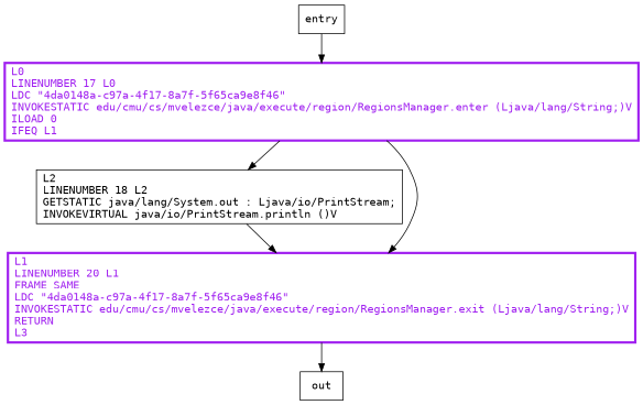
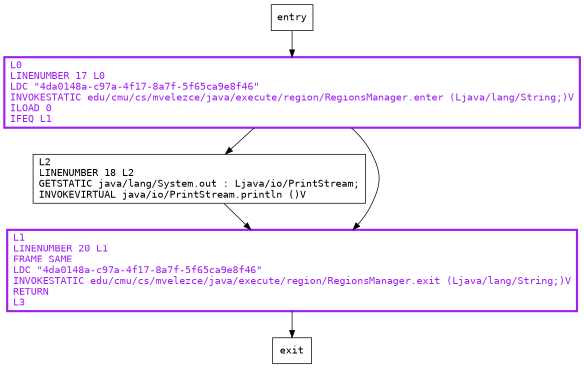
  digraph {
    fontname="DejaVu Sans Mono"
    node [shape=record fontname="DejaVu Sans Mono"]
    edge [fontname="DejaVu Sans Mono"]
    n1 [label="L2\lLINENUMBER 18 L2\lGETSTATIC java/lang/System.out : Ljava/io/PrintStream;\lINVOKEVIRTUAL java/io/PrintStream.println ()V\l"]
    n2 [color=purple fontcolor=purple label="L1\lLINENUMBER 20 L1\lFRAME SAME\lLDC \"4da0148a-c97a-4f17-8a7f-5f65ca9e8f46\"\lINVOKESTATIC edu/cmu/cs/mvelezce/java/execute/region/RegionsManager.exit (Ljava/lang/String;)V\lRETURN\lL3\l" penwidth=3]
-   exit [label=out]
+   exit
    n4 [color=purple fontcolor=purple label="L0\lLINENUMBER 17 L0\lLDC \"4da0148a-c97a-4f17-8a7f-5f65ca9e8f46\"\lINVOKESTATIC edu/cmu/cs/mvelezce/java/execute/region/RegionsManager.enter (Ljava/lang/String;)V\lILOAD 0\lIFEQ L1\l" penwidth=3]
    entry
    n1 -> n2
    n2 -> exit
    n4 -> n1
    n4 -> n2
    entry -> n4
  }
